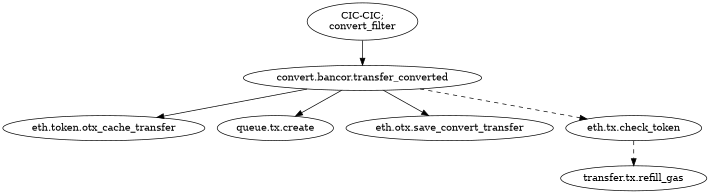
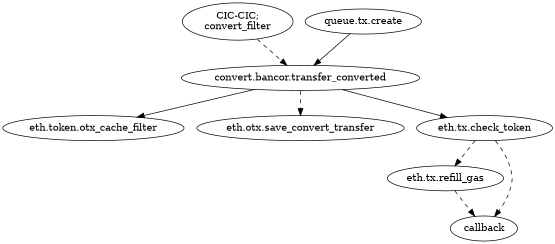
  digraph {
    n1 [label="CIC-CIC;\nconvert_filter" shape=ellipse]
    n2 [label="convert.bancor.transfer_converted"]
-   "eth.token.otx_cache_transfer"
+   "eth.token.otx_cache_transfer" [label="eth.token.otx_cache_filter"]
    "queue.tx.create"
    n5 [label="eth.otx.save_convert_transfer"]
    n6 [label="eth.tx.check_token"]
-   "eth.tx.refill_gas" [label="transfer.tx.refill_gas"]
-   n1 -> n2
+   "eth.tx.refill_gas"
+   callback
+   n1 -> n2 [style=dashed]
    n2 -> "eth.token.otx_cache_transfer"
-   n2 -> "queue.tx.create"
-   n2 -> n5
-   n2 -> n6 [style=dashed]
+   "queue.tx.create" -> n2
+   n2 -> n5 [style=dashed]
+   n2 -> n6
    n6 -> "eth.tx.refill_gas" [style=dashed]
+   n6 -> callback [style=dashed]
+   "eth.tx.refill_gas" -> callback [style=dashed]
  }
